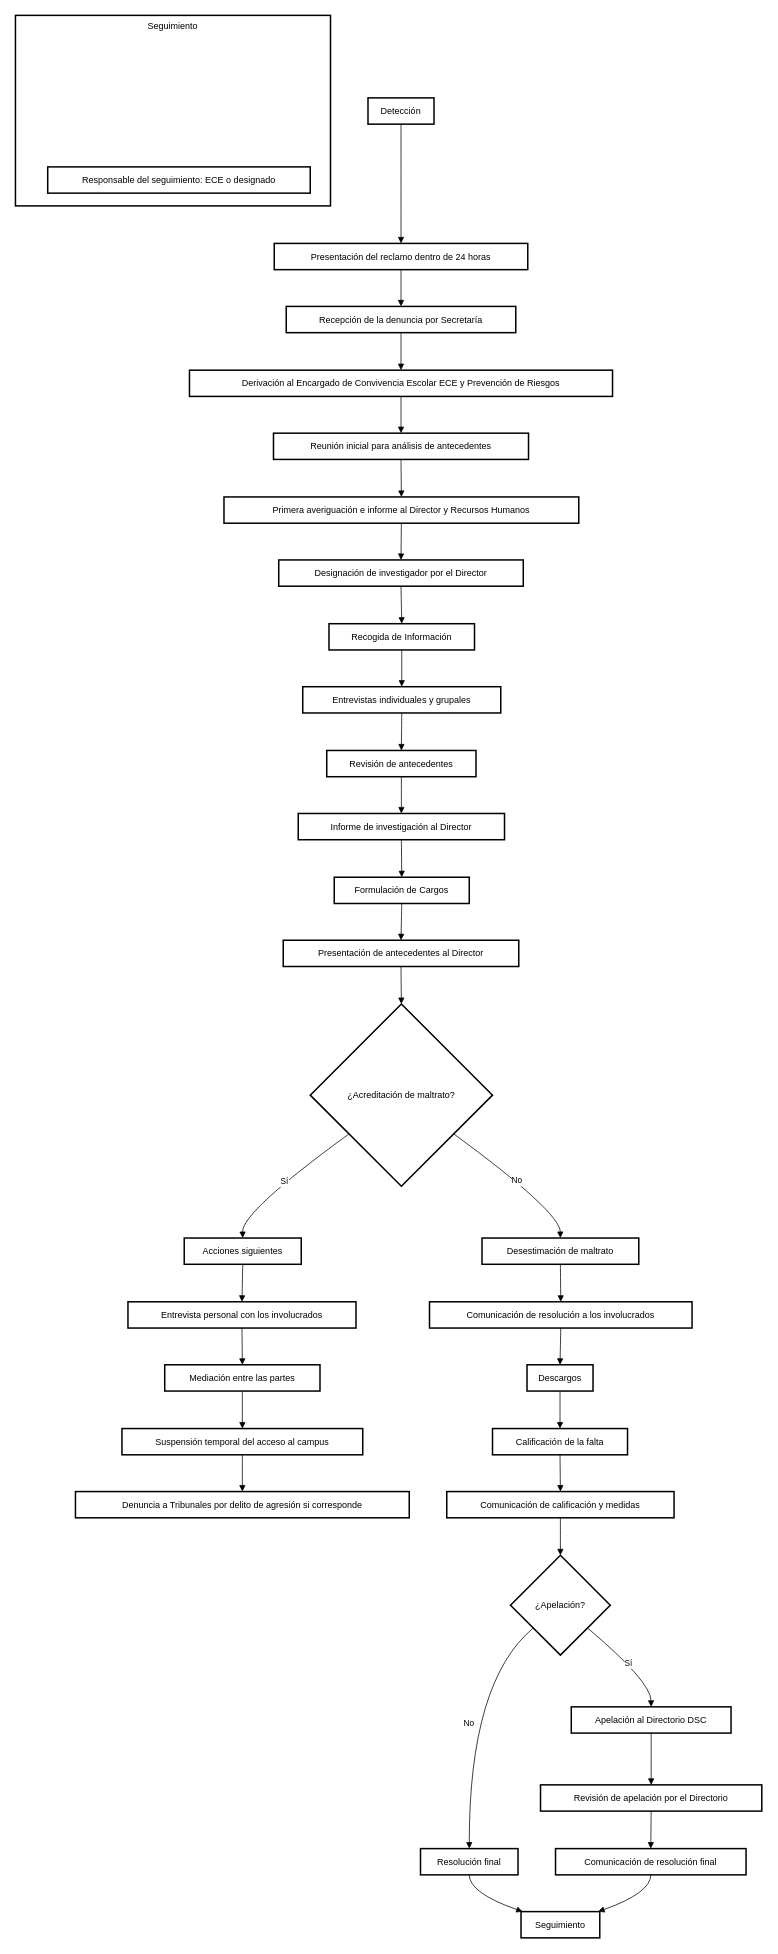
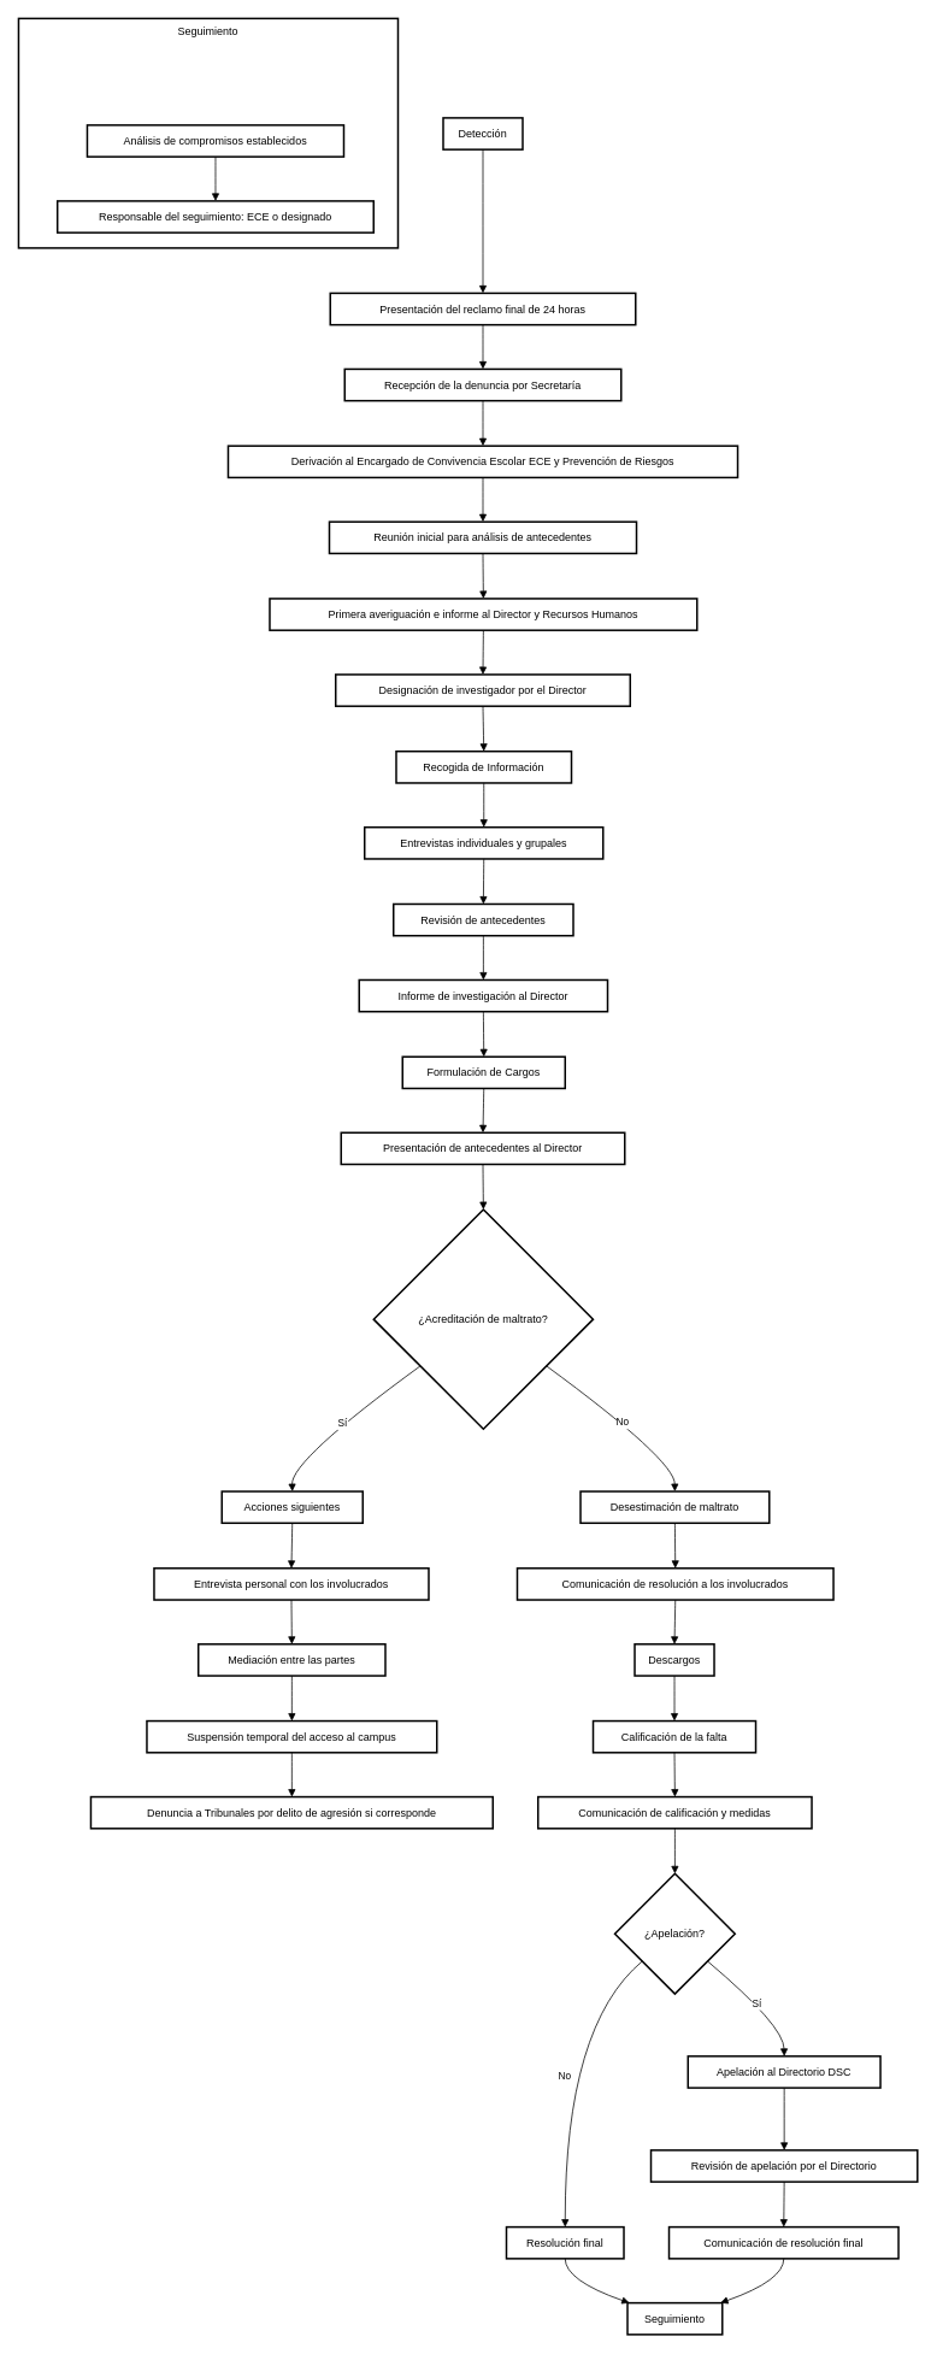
  <mxCell id="0" />
  <mxCell id="1" parent="0" />
  <mxCell id="2" value="Seguimiento" style="whiteSpace=wrap;strokeWidth=2;verticalAlign=top;" vertex="1" parent="1"><mxGeometry x="20" y="20" width="420" height="254" as="geometry" /></mxCell>
+ <mxCell id="3" value="Análisis de compromisos establecidos" style="whiteSpace=wrap;strokeWidth=2;" vertex="1" parent="2"><mxGeometry x="76" y="118" width="284" height="35" as="geometry" /></mxCell>
  <mxCell id="4" value="Responsable del seguimiento: ECE o designado" style="whiteSpace=wrap;strokeWidth=2;" vertex="1" parent="2"><mxGeometry x="43" y="202" width="350" height="35" as="geometry" /></mxCell>
+ <mxCell id="5" value="" style="curved=1;startArrow=none;endArrow=block;exitX=0.5;exitY=0.97;entryX=0.5;entryY=0;rounded=0;" edge="1" parent="2" source="3" target="4"><mxGeometry relative="1" as="geometry"><Array as="points" /></mxGeometry></mxCell>
  <mxCell id="6" value="Detección" style="whiteSpace=wrap;strokeWidth=2;" vertex="1" parent="1"><mxGeometry x="490" y="130" width="88" height="35" as="geometry" /></mxCell>
- <mxCell id="7" value="Presentación del reclamo dentro de 24 horas" style="whiteSpace=wrap;strokeWidth=2;" vertex="1" parent="1"><mxGeometry x="365" y="324" width="338" height="35" as="geometry" /></mxCell>
+ <mxCell id="7" value="Presentación del reclamo final de 24 horas" style="whiteSpace=wrap;strokeWidth=2;" vertex="1" parent="1"><mxGeometry x="365" y="324" width="338" height="35" as="geometry" /></mxCell>
  <mxCell id="8" value="Recepción de la denuncia por Secretaría" style="whiteSpace=wrap;strokeWidth=2;" vertex="1" parent="1"><mxGeometry x="381" y="408" width="306" height="35" as="geometry" /></mxCell>
  <mxCell id="9" value="Derivación al Encargado de Convivencia Escolar ECE y Prevención de Riesgos" style="whiteSpace=wrap;strokeWidth=2;" vertex="1" parent="1"><mxGeometry x="252" y="493" width="564" height="35" as="geometry" /></mxCell>
  <mxCell id="10" value="Reunión inicial para análisis de antecedentes" style="whiteSpace=wrap;strokeWidth=2;" vertex="1" parent="1"><mxGeometry x="364" y="577" width="340" height="35" as="geometry" /></mxCell>
  <mxCell id="11" value="Primera averiguación e informe al Director y Recursos Humanos" style="whiteSpace=wrap;strokeWidth=2;" vertex="1" parent="1"><mxGeometry x="298" y="662" width="473" height="35" as="geometry" /></mxCell>
  <mxCell id="12" value="Designación de investigador por el Director" style="whiteSpace=wrap;strokeWidth=2;" vertex="1" parent="1"><mxGeometry x="371" y="746" width="326" height="35" as="geometry" /></mxCell>
  <mxCell id="13" value="Recogida de Información" style="whiteSpace=wrap;strokeWidth=2;" vertex="1" parent="1"><mxGeometry x="438" y="831" width="194" height="35" as="geometry" /></mxCell>
  <mxCell id="14" value="Entrevistas individuales y grupales" style="whiteSpace=wrap;strokeWidth=2;" vertex="1" parent="1"><mxGeometry x="403" y="915" width="264" height="35" as="geometry" /></mxCell>
  <mxCell id="15" value="Revisión de antecedentes" style="whiteSpace=wrap;strokeWidth=2;" vertex="1" parent="1"><mxGeometry x="435" y="1000" width="199" height="35" as="geometry" /></mxCell>
  <mxCell id="16" value="Informe de investigación al Director" style="whiteSpace=wrap;strokeWidth=2;" vertex="1" parent="1"><mxGeometry x="397" y="1084" width="275" height="35" as="geometry" /></mxCell>
  <mxCell id="17" value="Formulación de Cargos" style="whiteSpace=wrap;strokeWidth=2;" vertex="1" parent="1"><mxGeometry x="445" y="1169" width="180" height="35" as="geometry" /></mxCell>
  <mxCell id="18" value="Presentación de antecedentes al Director" style="whiteSpace=wrap;strokeWidth=2;" vertex="1" parent="1"><mxGeometry x="377" y="1253" width="314" height="35" as="geometry" /></mxCell>
  <mxCell id="19" value="¿Acreditación de maltrato?" style="rhombus;strokeWidth=2;whiteSpace=wrap;" vertex="1" parent="1"><mxGeometry x="413" y="1338" width="243" height="243" as="geometry" /></mxCell>
  <mxCell id="20" value="Acciones siguientes" style="whiteSpace=wrap;strokeWidth=2;" vertex="1" parent="1"><mxGeometry x="245" y="1650" width="156" height="35" as="geometry" /></mxCell>
  <mxCell id="21" value="Desestimación de maltrato" style="whiteSpace=wrap;strokeWidth=2;" vertex="1" parent="1"><mxGeometry x="642" y="1650" width="209" height="35" as="geometry" /></mxCell>
  <mxCell id="22" value="Entrevista personal con los involucrados" style="whiteSpace=wrap;strokeWidth=2;" vertex="1" parent="1"><mxGeometry x="170" y="1735" width="304" height="35" as="geometry" /></mxCell>
  <mxCell id="23" value="Mediación entre las partes" style="whiteSpace=wrap;strokeWidth=2;" vertex="1" parent="1"><mxGeometry x="219" y="1819" width="207" height="35" as="geometry" /></mxCell>
  <mxCell id="24" value="Suspensión temporal del acceso al campus" style="whiteSpace=wrap;strokeWidth=2;" vertex="1" parent="1"><mxGeometry x="162" y="1904" width="321" height="35" as="geometry" /></mxCell>
  <mxCell id="25" value="Denuncia a Tribunales por delito de agresión si corresponde" style="whiteSpace=wrap;strokeWidth=2;" vertex="1" parent="1"><mxGeometry x="100" y="1988" width="445" height="35" as="geometry" /></mxCell>
  <mxCell id="26" value="Comunicación de resolución a los involucrados" style="whiteSpace=wrap;strokeWidth=2;" vertex="1" parent="1"><mxGeometry x="572" y="1735" width="350" height="35" as="geometry" /></mxCell>
  <mxCell id="27" value="Descargos" style="whiteSpace=wrap;strokeWidth=2;" vertex="1" parent="1"><mxGeometry x="702" y="1819" width="88" height="35" as="geometry" /></mxCell>
  <mxCell id="28" value="Calificación de la falta" style="whiteSpace=wrap;strokeWidth=2;" vertex="1" parent="1"><mxGeometry x="656" y="1904" width="180" height="35" as="geometry" /></mxCell>
  <mxCell id="29" value="Comunicación de calificación y medidas" style="whiteSpace=wrap;strokeWidth=2;" vertex="1" parent="1"><mxGeometry x="595" y="1988" width="303" height="35" as="geometry" /></mxCell>
  <mxCell id="30" value="¿Apelación?" style="rhombus;strokeWidth=2;whiteSpace=wrap;" vertex="1" parent="1"><mxGeometry x="680" y="2073" width="133" height="133" as="geometry" /></mxCell>
  <mxCell id="31" value="Apelación al Directorio DSC" style="whiteSpace=wrap;strokeWidth=2;" vertex="1" parent="1"><mxGeometry x="761" y="2275" width="213" height="35" as="geometry" /></mxCell>
  <mxCell id="32" value="Resolución final" style="whiteSpace=wrap;strokeWidth=2;" vertex="1" parent="1"><mxGeometry x="560" y="2464" width="130" height="35" as="geometry" /></mxCell>
  <mxCell id="33" value="Revisión de apelación por el Directorio" style="whiteSpace=wrap;strokeWidth=2;" vertex="1" parent="1"><mxGeometry x="720" y="2379" width="295" height="35" as="geometry" /></mxCell>
  <mxCell id="34" value="Comunicación de resolución final" style="whiteSpace=wrap;strokeWidth=2;" vertex="1" parent="1"><mxGeometry x="740" y="2464" width="254" height="35" as="geometry" /></mxCell>
  <mxCell id="35" value="Seguimiento" style="whiteSpace=wrap;strokeWidth=2;" vertex="1" parent="1"><mxGeometry x="694" y="2548" width="105" height="35" as="geometry" /></mxCell>
  <mxCell id="36" value="" style="curved=1;startArrow=none;endArrow=block;exitX=0.5;exitY=0.97;entryX=0.5;entryY=-0.01;rounded=0;" edge="1" parent="1" source="6" target="7"><mxGeometry relative="1" as="geometry"><Array as="points" /></mxGeometry></mxCell>
  <mxCell id="37" value="" style="curved=1;startArrow=none;endArrow=block;exitX=0.5;exitY=0.97;entryX=0.5;entryY=0;rounded=0;" edge="1" parent="1" source="7" target="8"><mxGeometry relative="1" as="geometry"><Array as="points" /></mxGeometry></mxCell>
  <mxCell id="38" value="" style="curved=1;startArrow=none;endArrow=block;exitX=0.5;exitY=0.99;entryX=0.5;entryY=-0.01;rounded=0;" edge="1" parent="1" source="8" target="9"><mxGeometry relative="1" as="geometry"><Array as="points" /></mxGeometry></mxCell>
  <mxCell id="39" value="" style="curved=1;startArrow=none;endArrow=block;exitX=0.5;exitY=0.97;entryX=0.5;entryY=0;rounded=0;" edge="1" parent="1" source="9" target="10"><mxGeometry relative="1" as="geometry"><Array as="points" /></mxGeometry></mxCell>
  <mxCell id="40" value="" style="curved=1;startArrow=none;endArrow=block;exitX=0.5;exitY=0.99;entryX=0.5;entryY=-0.01;rounded=0;" edge="1" parent="1" source="10" target="11"><mxGeometry relative="1" as="geometry"><Array as="points" /></mxGeometry></mxCell>
  <mxCell id="41" value="" style="curved=1;startArrow=none;endArrow=block;exitX=0.5;exitY=0.97;entryX=0.5;entryY=0;rounded=0;" edge="1" parent="1" source="11" target="12"><mxGeometry relative="1" as="geometry"><Array as="points" /></mxGeometry></mxCell>
  <mxCell id="42" value="" style="curved=1;startArrow=none;endArrow=block;exitX=0.5;exitY=0.99;entryX=0.5;entryY=-0.01;rounded=0;" edge="1" parent="1" source="12" target="13"><mxGeometry relative="1" as="geometry"><Array as="points" /></mxGeometry></mxCell>
  <mxCell id="43" value="" style="curved=1;startArrow=none;endArrow=block;exitX=0.5;exitY=0.97;entryX=0.5;entryY=0;rounded=0;" edge="1" parent="1" source="13" target="14"><mxGeometry relative="1" as="geometry"><Array as="points" /></mxGeometry></mxCell>
  <mxCell id="44" value="" style="curved=1;startArrow=none;endArrow=block;exitX=0.5;exitY=0.99;entryX=0.5;entryY=-0.01;rounded=0;" edge="1" parent="1" source="14" target="15"><mxGeometry relative="1" as="geometry"><Array as="points" /></mxGeometry></mxCell>
  <mxCell id="45" value="" style="curved=1;startArrow=none;endArrow=block;exitX=0.5;exitY=0.97;entryX=0.5;entryY=0;rounded=0;" edge="1" parent="1" source="15" target="16"><mxGeometry relative="1" as="geometry"><Array as="points" /></mxGeometry></mxCell>
  <mxCell id="46" value="" style="curved=1;startArrow=none;endArrow=block;exitX=0.5;exitY=0.99;entryX=0.5;entryY=-0.01;rounded=0;" edge="1" parent="1" source="16" target="17"><mxGeometry relative="1" as="geometry"><Array as="points" /></mxGeometry></mxCell>
  <mxCell id="47" value="" style="curved=1;startArrow=none;endArrow=block;exitX=0.5;exitY=0.97;entryX=0.5;entryY=0;rounded=0;" edge="1" parent="1" source="17" target="18"><mxGeometry relative="1" as="geometry"><Array as="points" /></mxGeometry></mxCell>
  <mxCell id="48" value="" style="curved=1;startArrow=none;endArrow=block;exitX=0.5;exitY=0.99;entryX=0.5;entryY=0;rounded=0;" edge="1" parent="1" source="18" target="19"><mxGeometry relative="1" as="geometry"><Array as="points" /></mxGeometry></mxCell>
  <mxCell id="49" value="Sí" style="curved=1;startArrow=none;endArrow=block;exitX=0;exitY=0.87;entryX=0.5;entryY=0.01;rounded=0;" edge="1" parent="1" source="19" target="20"><mxGeometry relative="1" as="geometry"><Array as="points"><mxPoint x="322" y="1615" /></Array></mxGeometry></mxCell>
  <mxCell id="50" value="No" style="curved=1;startArrow=none;endArrow=block;exitX=1;exitY=0.87;entryX=0.5;entryY=0.01;rounded=0;" edge="1" parent="1" source="19" target="21"><mxGeometry relative="1" as="geometry"><Array as="points"><mxPoint x="746" y="1615" /></Array></mxGeometry></mxCell>
  <mxCell id="51" value="" style="curved=1;startArrow=none;endArrow=block;exitX=0.5;exitY=0.99;entryX=0.5;entryY=-0.01;rounded=0;" edge="1" parent="1" source="20" target="22"><mxGeometry relative="1" as="geometry"><Array as="points" /></mxGeometry></mxCell>
  <mxCell id="52" value="" style="curved=1;startArrow=none;endArrow=block;exitX=0.5;exitY=0.98;entryX=0.5;entryY=0.01;rounded=0;" edge="1" parent="1" source="22" target="23"><mxGeometry relative="1" as="geometry"><Array as="points" /></mxGeometry></mxCell>
  <mxCell id="53" value="" style="curved=1;startArrow=none;endArrow=block;exitX=0.5;exitY=0.99;entryX=0.5;entryY=-0.01;rounded=0;" edge="1" parent="1" source="23" target="24"><mxGeometry relative="1" as="geometry"><Array as="points" /></mxGeometry></mxCell>
  <mxCell id="54" value="" style="curved=1;startArrow=none;endArrow=block;exitX=0.5;exitY=0.98;entryX=0.5;entryY=0.01;rounded=0;" edge="1" parent="1" source="24" target="25"><mxGeometry relative="1" as="geometry"><Array as="points" /></mxGeometry></mxCell>
  <mxCell id="55" value="" style="curved=1;startArrow=none;endArrow=block;exitX=0.5;exitY=0.99;entryX=0.5;entryY=-0.01;rounded=0;" edge="1" parent="1" source="21" target="26"><mxGeometry relative="1" as="geometry"><Array as="points" /></mxGeometry></mxCell>
  <mxCell id="56" value="" style="curved=1;startArrow=none;endArrow=block;exitX=0.5;exitY=0.98;entryX=0.5;entryY=0.01;rounded=0;" edge="1" parent="1" source="26" target="27"><mxGeometry relative="1" as="geometry"><Array as="points" /></mxGeometry></mxCell>
  <mxCell id="57" value="" style="curved=1;startArrow=none;endArrow=block;exitX=0.5;exitY=0.99;entryX=0.5;entryY=-0.01;rounded=0;" edge="1" parent="1" source="27" target="28"><mxGeometry relative="1" as="geometry"><Array as="points" /></mxGeometry></mxCell>
  <mxCell id="58" value="" style="curved=1;startArrow=none;endArrow=block;exitX=0.5;exitY=0.98;entryX=0.5;entryY=0.01;rounded=0;" edge="1" parent="1" source="28" target="29"><mxGeometry relative="1" as="geometry"><Array as="points" /></mxGeometry></mxCell>
  <mxCell id="59" value="" style="curved=1;startArrow=none;endArrow=block;exitX=0.5;exitY=0.99;entryX=0.5;entryY=0;rounded=0;" edge="1" parent="1" source="29" target="30"><mxGeometry relative="1" as="geometry"><Array as="points" /></mxGeometry></mxCell>
  <mxCell id="60" value="Sí" style="curved=1;startArrow=none;endArrow=block;exitX=1;exitY=0.92;entryX=0.5;entryY=0.01;rounded=0;" edge="1" parent="1" source="30" target="31"><mxGeometry relative="1" as="geometry"><Array as="points"><mxPoint x="867" y="2241" /></Array></mxGeometry></mxCell>
  <mxCell id="61" value="No" style="curved=1;startArrow=none;endArrow=block;exitX=0;exitY=0.92;entryX=0.5;entryY=0;rounded=0;" edge="1" parent="1" source="30" target="32"><mxGeometry relative="1" as="geometry"><Array as="points"><mxPoint x="625" y="2241" /></Array></mxGeometry></mxCell>
  <mxCell id="62" value="" style="curved=1;startArrow=none;endArrow=block;exitX=0.5;exitY=1;entryX=0.5;entryY=0.01;rounded=0;" edge="1" parent="1" source="31" target="33"><mxGeometry relative="1" as="geometry"><Array as="points" /></mxGeometry></mxCell>
  <mxCell id="63" value="" style="curved=1;startArrow=none;endArrow=block;exitX=0.5;exitY=1;entryX=0.5;entryY=0;rounded=0;" edge="1" parent="1" source="33" target="34"><mxGeometry relative="1" as="geometry"><Array as="points" /></mxGeometry></mxCell>
  <mxCell id="64" value="" style="curved=1;startArrow=none;endArrow=block;exitX=0.5;exitY=0.99;entryX=0.03;entryY=0.01;rounded=0;" edge="1" parent="1" source="32" target="35"><mxGeometry relative="1" as="geometry"><Array as="points"><mxPoint x="625" y="2523" /></Array></mxGeometry></mxCell>
  <mxCell id="65" value="" style="curved=1;startArrow=none;endArrow=block;exitX=0.5;exitY=0.99;entryX=0.97;entryY=0.01;rounded=0;" edge="1" parent="1" source="34" target="35"><mxGeometry relative="1" as="geometry"><Array as="points"><mxPoint x="867" y="2523" /></Array></mxGeometry></mxCell>
